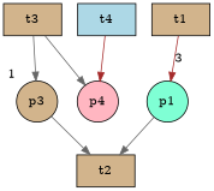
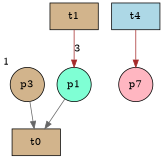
  digraph {
    fontsize=12
    node [fillcolor=tan shape=box style=filled fixedsize=true]
    edge [color=gray40]
    p1 [fillcolor=aquamarine shape=circle fixedsize=""]
-   t2 [width=0.9]
-   t3 [width=0.9]
+   t2 [width=0.9 label=t0]
    p3 [shape=circle xlabel=1 fixedsize=""]
-   p4 [fillcolor=lightpink shape=circle fixedsize=""]
+   p4 [fillcolor=lightpink shape=circle label=p7 fixedsize=""]
    t4 [fillcolor=lightblue width=0.9]
    t1 [width=0.9]
    p1 -> t2
-   t3 -> p3
-   t3 -> p4
    p3 -> t2
    t4 -> p4 [color=brown]
    t1 -> p1 [color=brown label=3]
  }
